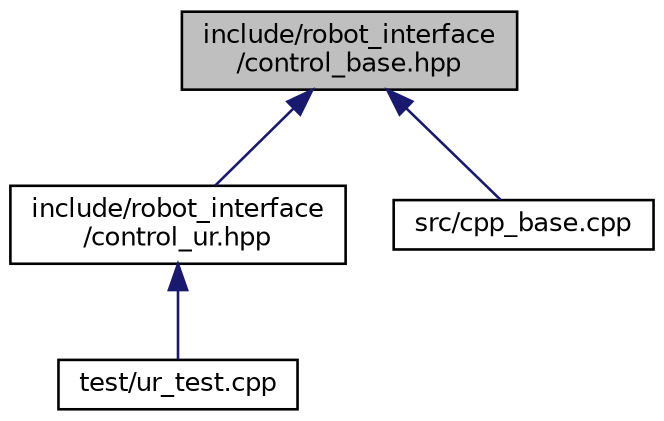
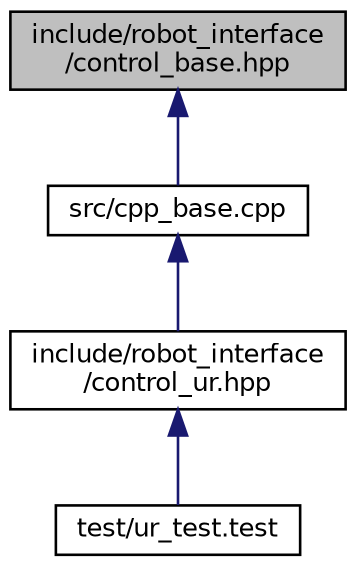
  digraph {
    node [color=black fillcolor=white fontname=Helvetica fontsize=10 shape=record style=filled]
    edge [color=midnightblue dir=back fontname=Helvetica fontsize=10 labelfontname=Helvetica labelfontsize=10 style=solid]
    n1 [fillcolor=grey75 fontcolor=black height=0.2 label="include/robot_interface\l/control_base.hpp" width=0.4]
    n2 [height=0.2 label="include/robot_interface\l/control_ur.hpp" width=0.4]
    n3 [height=0.2 label="src/cpp_base.cpp" width=0.4]
-   n4 [height=0.2 label="test/ur_test.cpp" width=0.4]
-   n1 -> n2
+   n4 [height=0.2 label="test/ur_test.test" width=0.4]
+   n3 -> n2
    n1 -> n3
    n2 -> n4
  }
